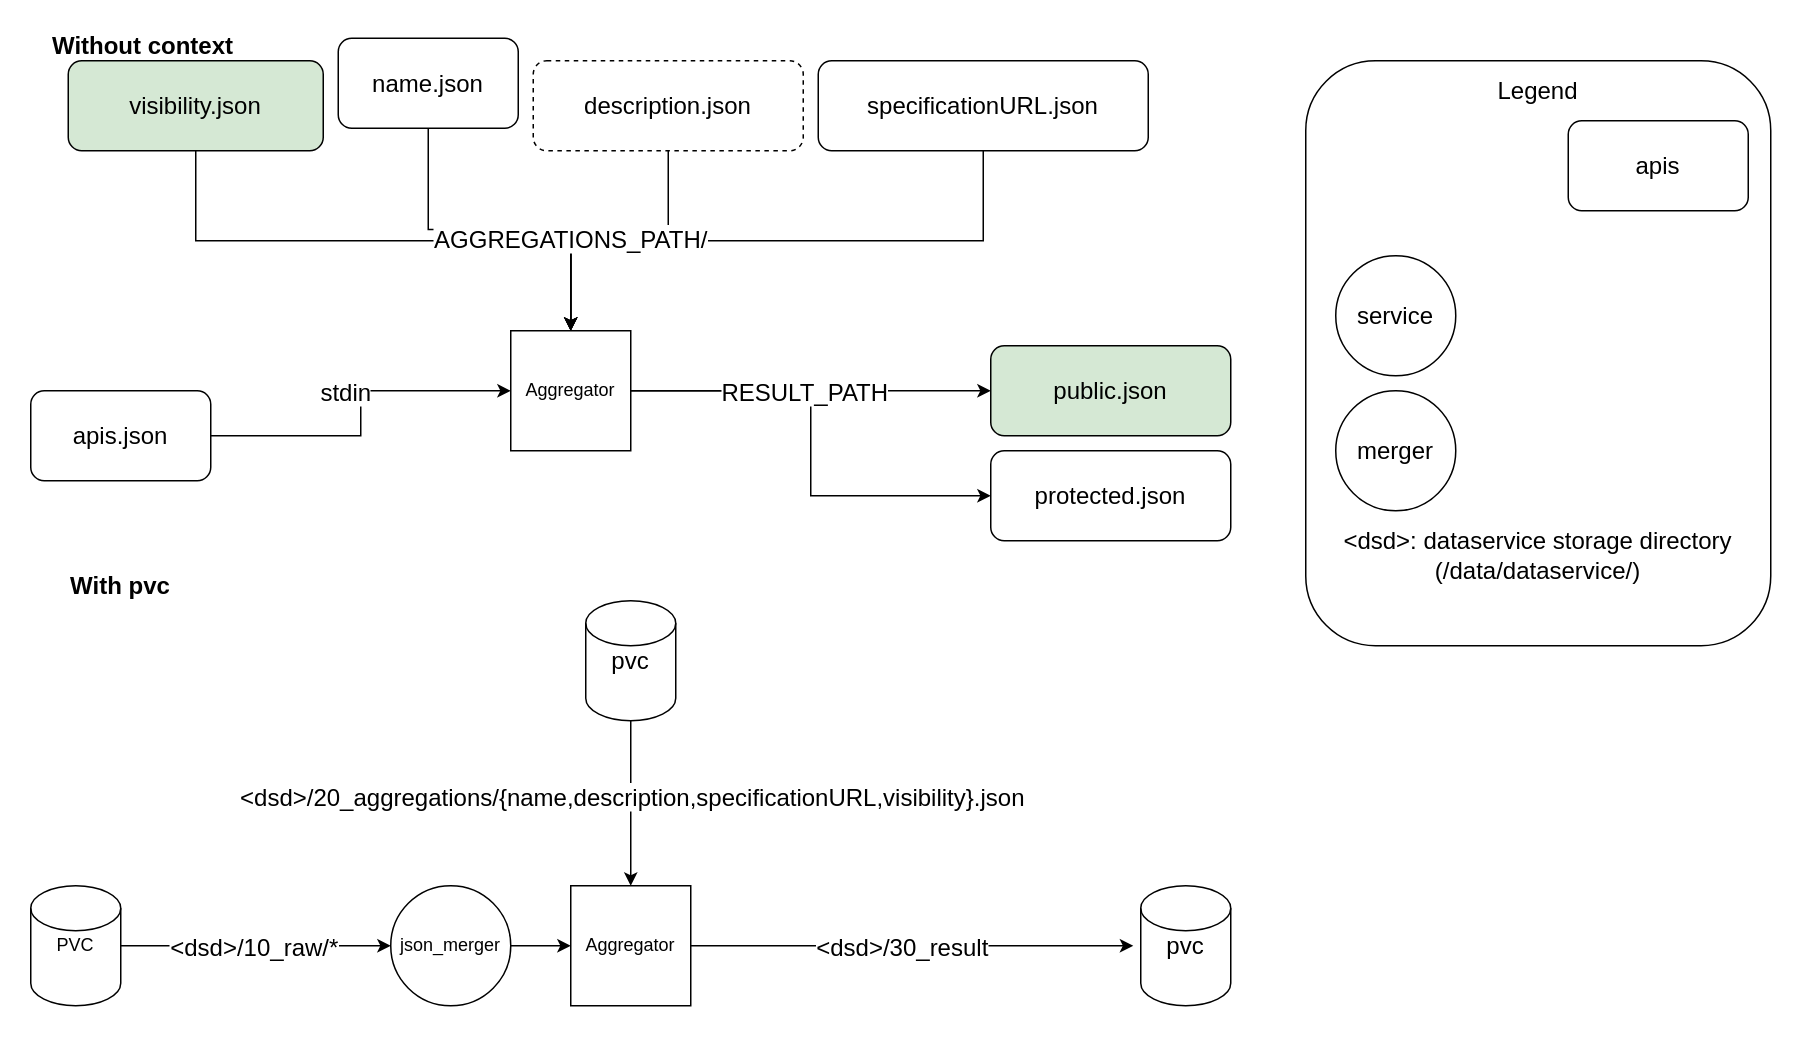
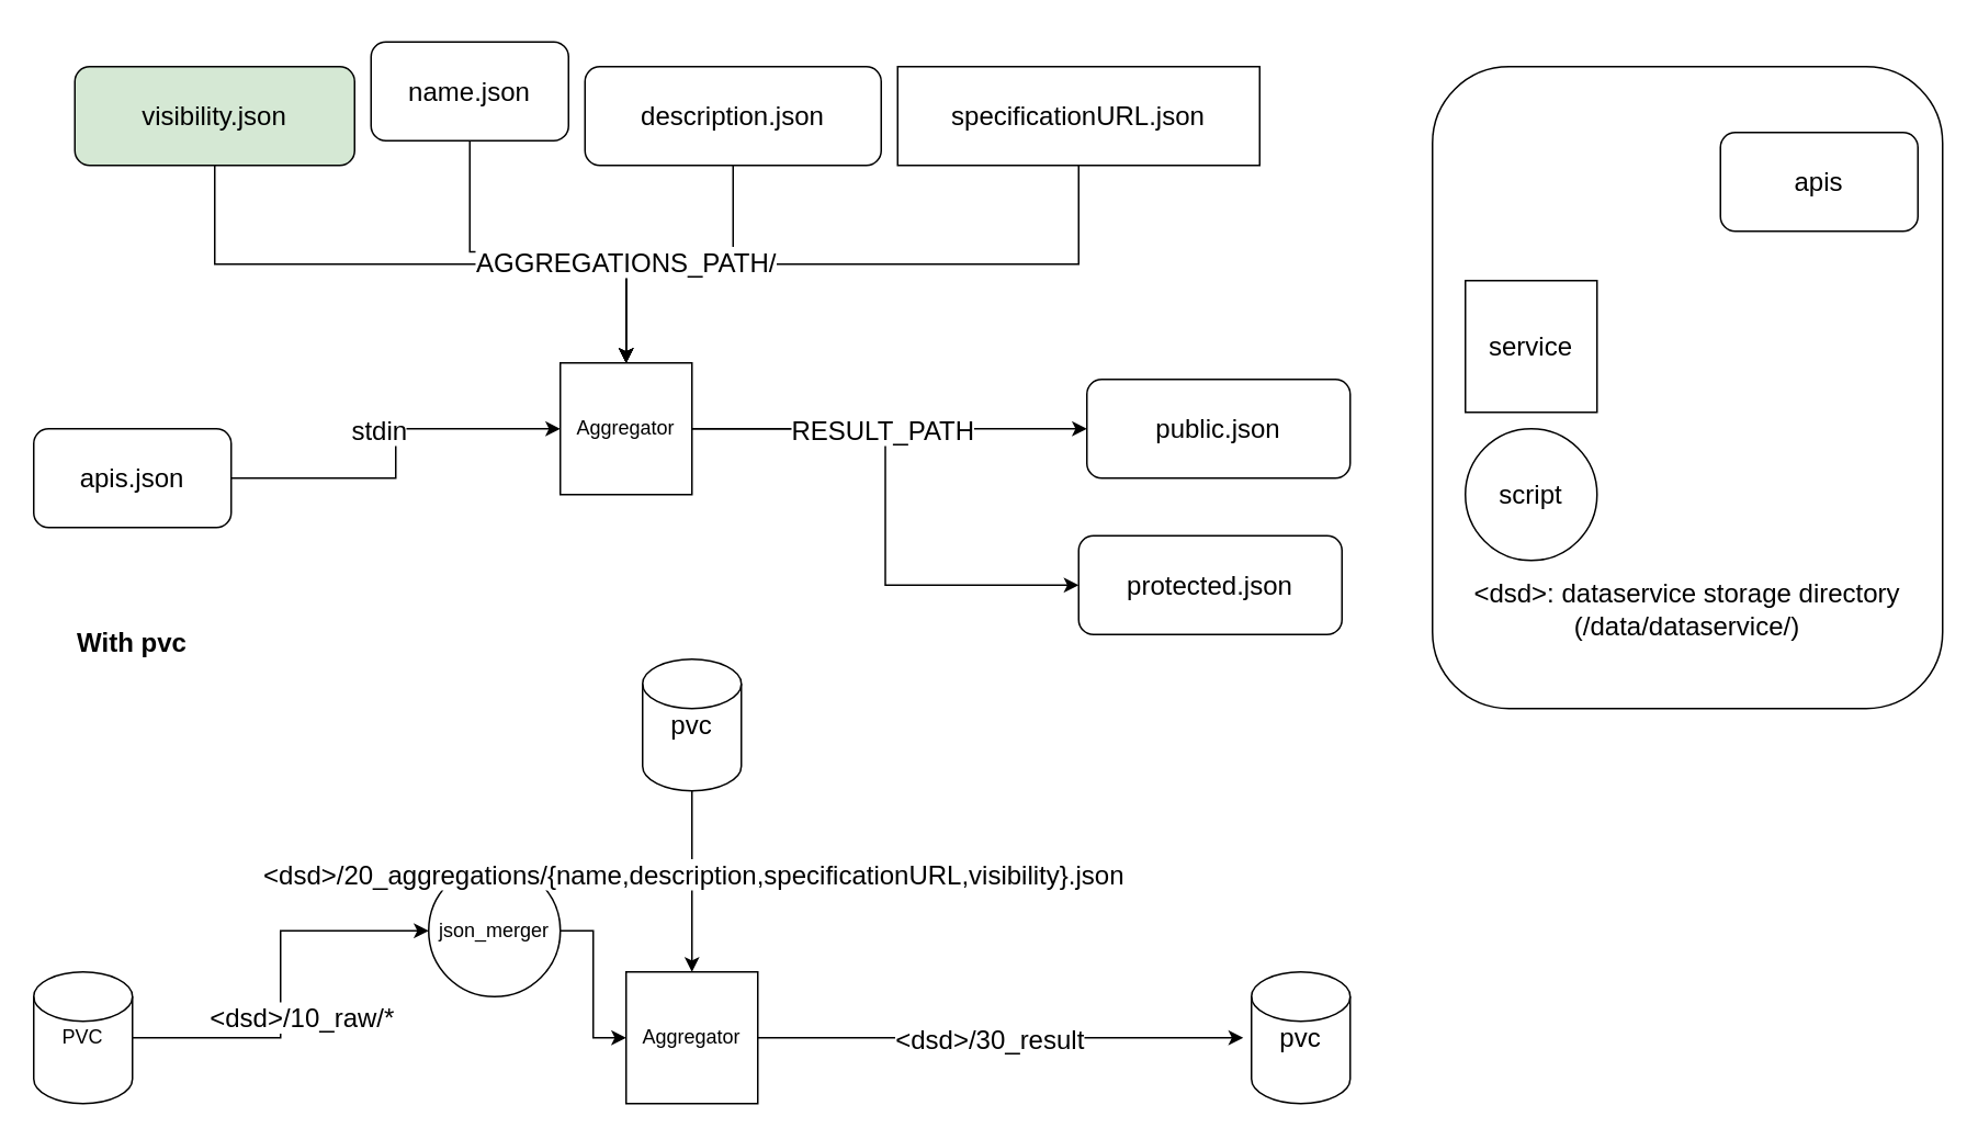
  <mxCell id="0" />
  <mxCell id="1" parent="0" />
  <mxCell id="2" style="edgeStyle=orthogonalEdgeStyle;rounded=0;orthogonalLoop=1;jettySize=auto;html=1;entryX=0;entryY=0.5;entryDx=0;entryDy=0;fontSize=16;" edge="1" parent="1" source="14" target="28"><mxGeometry relative="1" as="geometry" /></mxCell>
  <mxCell id="3" style="edgeStyle=orthogonalEdgeStyle;rounded=0;orthogonalLoop=1;jettySize=auto;html=1;entryX=-0.083;entryY=0.5;entryDx=0;entryDy=0;entryPerimeter=0;fontSize=16;" edge="1" parent="1" source="5" target="30"><mxGeometry relative="1" as="geometry" /></mxCell>
  <mxCell id="4" value="&amp;lt;dsd&amp;gt;/30_result" style="edgeLabel;html=1;align=center;verticalAlign=middle;resizable=0;points=[];fontSize=16;" vertex="1" connectable="0" parent="3"><mxGeometry x="-0.305" y="-2" relative="1" as="geometry"><mxPoint x="37" y="-2" as="offset" /></mxGeometry></mxCell>
  <mxCell id="5" value="Aggregator" style="whiteSpace=wrap;html=1;aspect=fixed;" vertex="1" parent="1"><mxGeometry x="380" y="590" width="80" height="80" as="geometry" /></mxCell>
  <mxCell id="6" style="edgeStyle=orthogonalEdgeStyle;rounded=0;orthogonalLoop=1;jettySize=auto;html=1;entryX=0;entryY=0.5;entryDx=0;entryDy=0;fontSize=16;" edge="1" parent="1" source="7" target="5"><mxGeometry relative="1" as="geometry" /></mxCell>
- <mxCell id="7" value="json_merger" style="ellipse;whiteSpace=wrap;html=1;aspect=fixed;" vertex="1" parent="1"><mxGeometry x="260" y="590" width="80" height="80" as="geometry" /></mxCell>
+ <mxCell id="7" value="json_merger" style="ellipse;whiteSpace=wrap;html=1;aspect=fixed;" vertex="1" parent="1"><mxGeometry x="260" y="525" width="80" height="80" as="geometry" /></mxCell>
  <mxCell id="8" style="edgeStyle=orthogonalEdgeStyle;rounded=0;orthogonalLoop=1;jettySize=auto;html=1;entryX=0;entryY=0.5;entryDx=0;entryDy=0;fontSize=16;" edge="1" parent="1" source="10" target="7"><mxGeometry relative="1" as="geometry" /></mxCell>
  <mxCell id="9" value="&amp;lt;dsd&amp;gt;/10_raw/*" style="edgeLabel;html=1;align=center;verticalAlign=middle;resizable=0;points=[];fontSize=16;" vertex="1" connectable="0" parent="8"><mxGeometry x="-0.16" relative="1" as="geometry"><mxPoint x="12" as="offset" /></mxGeometry></mxCell>
  <mxCell id="10" value="PVC" style="shape=cylinder2;whiteSpace=wrap;html=1;boundedLbl=1;backgroundOutline=1;size=15;" vertex="1" parent="1"><mxGeometry x="20" y="590" width="60" height="80" as="geometry" /></mxCell>
- <mxCell id="11" value="Without context" style="text;html=1;strokeColor=none;fillColor=none;align=center;verticalAlign=middle;whiteSpace=wrap;rounded=0;fontSize=16;fontStyle=1" vertex="1" parent="1"><mxGeometry x="20" y="20" width="150" height="20" as="geometry" /></mxCell>
  <mxCell id="12" style="edgeStyle=orthogonalEdgeStyle;rounded=0;orthogonalLoop=1;jettySize=auto;html=1;fontSize=16;" edge="1" parent="1" source="14" target="27"><mxGeometry relative="1" as="geometry" /></mxCell>
  <mxCell id="13" value="RESULT_PATH" style="edgeLabel;html=1;align=center;verticalAlign=middle;resizable=0;points=[];fontSize=16;" vertex="1" connectable="0" parent="12"><mxGeometry x="-0.258" y="-3" relative="1" as="geometry"><mxPoint x="26" y="-3" as="offset" /></mxGeometry></mxCell>
  <mxCell id="14" value="Aggregator" style="whiteSpace=wrap;html=1;aspect=fixed;" vertex="1" parent="1"><mxGeometry x="340" y="220" width="80" height="80" as="geometry" /></mxCell>
  <mxCell id="15" style="edgeStyle=orthogonalEdgeStyle;rounded=0;orthogonalLoop=1;jettySize=auto;html=1;entryX=0;entryY=0.5;entryDx=0;entryDy=0;fontSize=16;exitX=1;exitY=0.5;exitDx=0;exitDy=0;" edge="1" parent="1" source="17" target="14"><mxGeometry relative="1" as="geometry"><mxPoint x="160" y="260" as="sourcePoint" /></mxGeometry></mxCell>
  <mxCell id="16" value="stdin" style="edgeLabel;html=1;align=center;verticalAlign=middle;resizable=0;points=[];fontSize=16;" vertex="1" connectable="0" parent="15"><mxGeometry x="0.244" y="1" relative="1" as="geometry"><mxPoint x="-24" y="1" as="offset" /></mxGeometry></mxCell>
  <mxCell id="17" value="apis.json" style="rounded=1;whiteSpace=wrap;html=1;fontSize=16;" vertex="1" parent="1"><mxGeometry x="20" y="260" width="120" height="60" as="geometry" /></mxCell>
  <mxCell id="18" style="edgeStyle=orthogonalEdgeStyle;rounded=0;orthogonalLoop=1;jettySize=auto;html=1;entryX=0.5;entryY=0;entryDx=0;entryDy=0;fontSize=16;" edge="1" parent="1" source="19" target="14"><mxGeometry relative="1" as="geometry"><Array as="points"><mxPoint x="130" y="160" /><mxPoint x="380" y="160" /></Array></mxGeometry></mxCell>
  <mxCell id="19" value="visibility.json" style="rounded=1;whiteSpace=wrap;html=1;fontSize=16;fillColor=#d5e8d4;" vertex="1" parent="1"><mxGeometry x="45" y="40" width="170" height="60" as="geometry" /></mxCell>
  <mxCell id="20" style="edgeStyle=orthogonalEdgeStyle;rounded=0;orthogonalLoop=1;jettySize=auto;html=1;entryX=0.5;entryY=0;entryDx=0;entryDy=0;fontSize=16;" edge="1" parent="1" source="21" target="14"><mxGeometry relative="1" as="geometry" /></mxCell>
  <mxCell id="21" value="name.json" style="rounded=1;whiteSpace=wrap;html=1;fontSize=16;" vertex="1" parent="1"><mxGeometry x="225" y="25" width="120" height="60" as="geometry" /></mxCell>
  <mxCell id="22" style="edgeStyle=orthogonalEdgeStyle;rounded=0;orthogonalLoop=1;jettySize=auto;html=1;entryX=0.5;entryY=0;entryDx=0;entryDy=0;fontSize=16;" edge="1" parent="1" source="23" target="14"><mxGeometry relative="1" as="geometry" /></mxCell>
- <mxCell id="23" value="description.json" style="rounded=1;whiteSpace=wrap;html=1;fontSize=16;dashed=1;" vertex="1" parent="1"><mxGeometry x="355" y="40" width="180" height="60" as="geometry" /></mxCell>
+ <mxCell id="23" value="description.json" style="rounded=1;whiteSpace=wrap;html=1;fontSize=16;" vertex="1" parent="1"><mxGeometry x="355" y="40" width="180" height="60" as="geometry" /></mxCell>
  <mxCell id="24" style="edgeStyle=orthogonalEdgeStyle;rounded=0;orthogonalLoop=1;jettySize=auto;html=1;entryX=0.5;entryY=0;entryDx=0;entryDy=0;fontSize=16;" edge="1" parent="1" source="26" target="14"><mxGeometry relative="1" as="geometry"><Array as="points"><mxPoint x="655" y="160" /><mxPoint x="380" y="160" /></Array></mxGeometry></mxCell>
  <mxCell id="25" value="AGGREGATIONS_PATH/" style="edgeLabel;html=1;align=center;verticalAlign=middle;resizable=0;points=[];fontSize=16;" vertex="1" connectable="0" parent="24"><mxGeometry x="0.696" y="-2" relative="1" as="geometry"><mxPoint x="1" y="-2" as="offset" /></mxGeometry></mxCell>
- <mxCell id="26" value="specificationURL.json" style="rounded=1;whiteSpace=wrap;html=1;fontSize=16;" vertex="1" parent="1"><mxGeometry x="545" y="40" width="220" height="60" as="geometry" /></mxCell>
- <mxCell id="27" value="public.json" style="rounded=1;whiteSpace=wrap;html=1;fontSize=16;fillColor=#d5e8d4;" vertex="1" parent="1"><mxGeometry x="660" y="230" width="160" height="60" as="geometry" /></mxCell>
- <mxCell id="28" value="protected.json" style="rounded=1;whiteSpace=wrap;html=1;fontSize=16;" vertex="1" parent="1"><mxGeometry x="660" y="300" width="160" height="60" as="geometry" /></mxCell>
+ <mxCell id="26" value="specificationURL.json" style="whiteSpace=wrap;html=1;fontSize=16;rounded=0;" vertex="1" parent="1"><mxGeometry x="545" y="40" width="220" height="60" as="geometry" /></mxCell>
+ <mxCell id="27" value="public.json" style="rounded=1;whiteSpace=wrap;html=1;fontSize=16;" vertex="1" parent="1"><mxGeometry x="660" y="230" width="160" height="60" as="geometry" /></mxCell>
+ <mxCell id="28" value="protected.json" style="rounded=1;whiteSpace=wrap;html=1;fontSize=16;" vertex="1" parent="1"><mxGeometry x="655" y="325" width="160" height="60" as="geometry" /></mxCell>
  <mxCell id="29" value="With pvc" style="text;html=1;strokeColor=none;fillColor=none;align=center;verticalAlign=middle;whiteSpace=wrap;rounded=0;fontSize=16;fontStyle=1" vertex="1" parent="1"><mxGeometry x="20" y="380" width="120" height="20" as="geometry" /></mxCell>
  <mxCell id="30" value="pvc" style="shape=cylinder2;whiteSpace=wrap;html=1;boundedLbl=1;backgroundOutline=1;size=15;fontSize=16;" vertex="1" parent="1"><mxGeometry x="760" y="590" width="60" height="80" as="geometry" /></mxCell>
  <mxCell id="31" style="edgeStyle=orthogonalEdgeStyle;rounded=0;orthogonalLoop=1;jettySize=auto;html=1;entryX=0.5;entryY=0;entryDx=0;entryDy=0;fontSize=16;" edge="1" parent="1" source="33" target="5"><mxGeometry relative="1" as="geometry" /></mxCell>
  <mxCell id="32" value="&amp;lt;dsd&amp;gt;/20_aggregations/{name,description,specificationURL,visibility}.json" style="edgeLabel;html=1;align=center;verticalAlign=middle;resizable=0;points=[];fontSize=16;" vertex="1" connectable="0" parent="31"><mxGeometry x="-0.383" y="2" relative="1" as="geometry"><mxPoint x="-2" y="16" as="offset" /></mxGeometry></mxCell>
  <mxCell id="33" value="pvc" style="shape=cylinder2;whiteSpace=wrap;html=1;boundedLbl=1;backgroundOutline=1;size=15;fontSize=16;" vertex="1" parent="1"><mxGeometry x="390" y="400" width="60" height="80" as="geometry" /></mxCell>
  <mxCell id="34" value="" style="group" vertex="1" connectable="0" parent="1"><mxGeometry x="870" y="40" width="310" height="390" as="geometry" /></mxCell>
  <mxCell id="35" value="" style="rounded=1;whiteSpace=wrap;html=1;fontSize=16;" vertex="1" parent="34"><mxGeometry width="310" height="390" as="geometry" /></mxCell>
- <mxCell id="36" value="Legend" style="text;html=1;strokeColor=none;fillColor=none;align=center;verticalAlign=middle;whiteSpace=wrap;rounded=0;fontSize=16;" vertex="1" parent="34"><mxGeometry x="135" y="10" width="40" height="20" as="geometry" /></mxCell>
- <mxCell id="37" value="service" style="ellipse;whiteSpace=wrap;html=1;aspect=fixed;fontSize=16;" vertex="1" parent="34"><mxGeometry x="20" y="130" width="80" height="80" as="geometry" /></mxCell>
- <mxCell id="38" value="merger" style="ellipse;whiteSpace=wrap;html=1;aspect=fixed;fontSize=16;" vertex="1" parent="34"><mxGeometry x="20" y="220" width="80" height="80" as="geometry" /></mxCell>
+ <mxCell id="37" value="service" style="whiteSpace=wrap;html=1;aspect=fixed;fontSize=16;" vertex="1" parent="34"><mxGeometry x="20" y="130" width="80" height="80" as="geometry" /></mxCell>
+ <mxCell id="38" value="script" style="ellipse;whiteSpace=wrap;html=1;aspect=fixed;fontSize=16;" vertex="1" parent="34"><mxGeometry x="20" y="220" width="80" height="80" as="geometry" /></mxCell>
  <mxCell id="39" value="&lt;div&gt;&amp;lt;dsd&amp;gt;: dataservice storage directory&lt;/div&gt;&lt;div&gt;(/data/dataservice/)&lt;/div&gt;" style="text;html=1;strokeColor=none;fillColor=none;align=center;verticalAlign=middle;whiteSpace=wrap;rounded=0;fontSize=16;" vertex="1" parent="34"><mxGeometry x="10" y="320" width="290" height="20" as="geometry" /></mxCell>
  <mxCell id="40" value="apis" style="rounded=1;whiteSpace=wrap;html=1;fontSize=16;" vertex="1" parent="34"><mxGeometry x="175" y="40" width="120" height="60" as="geometry" /></mxCell>
